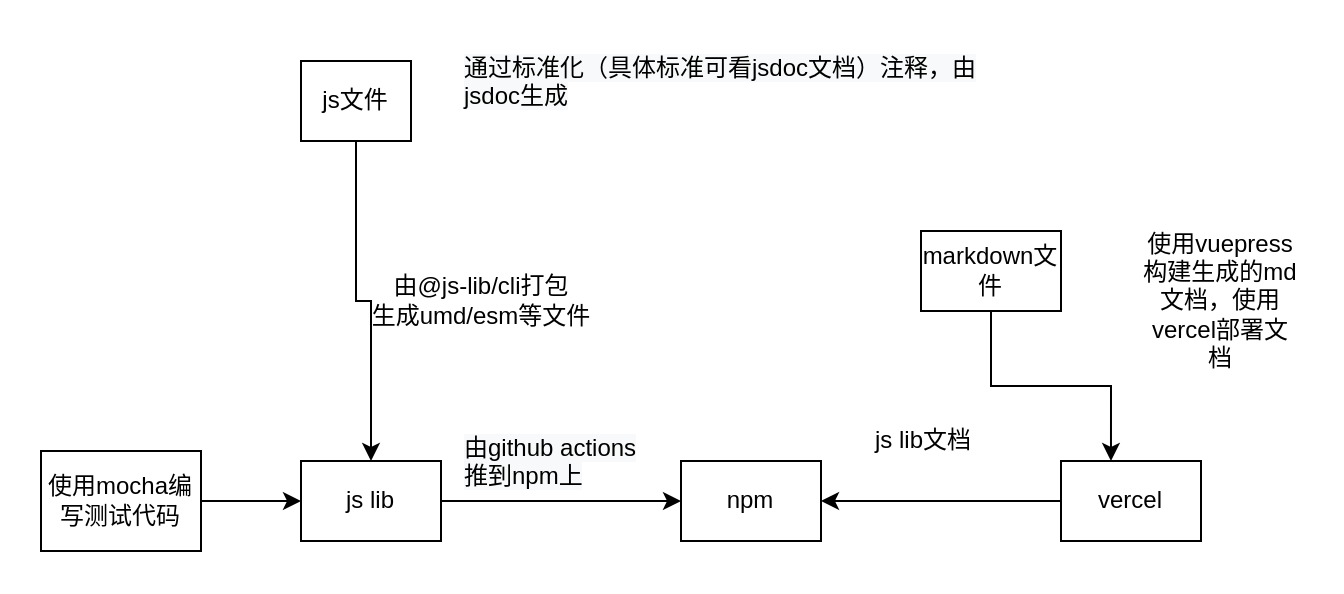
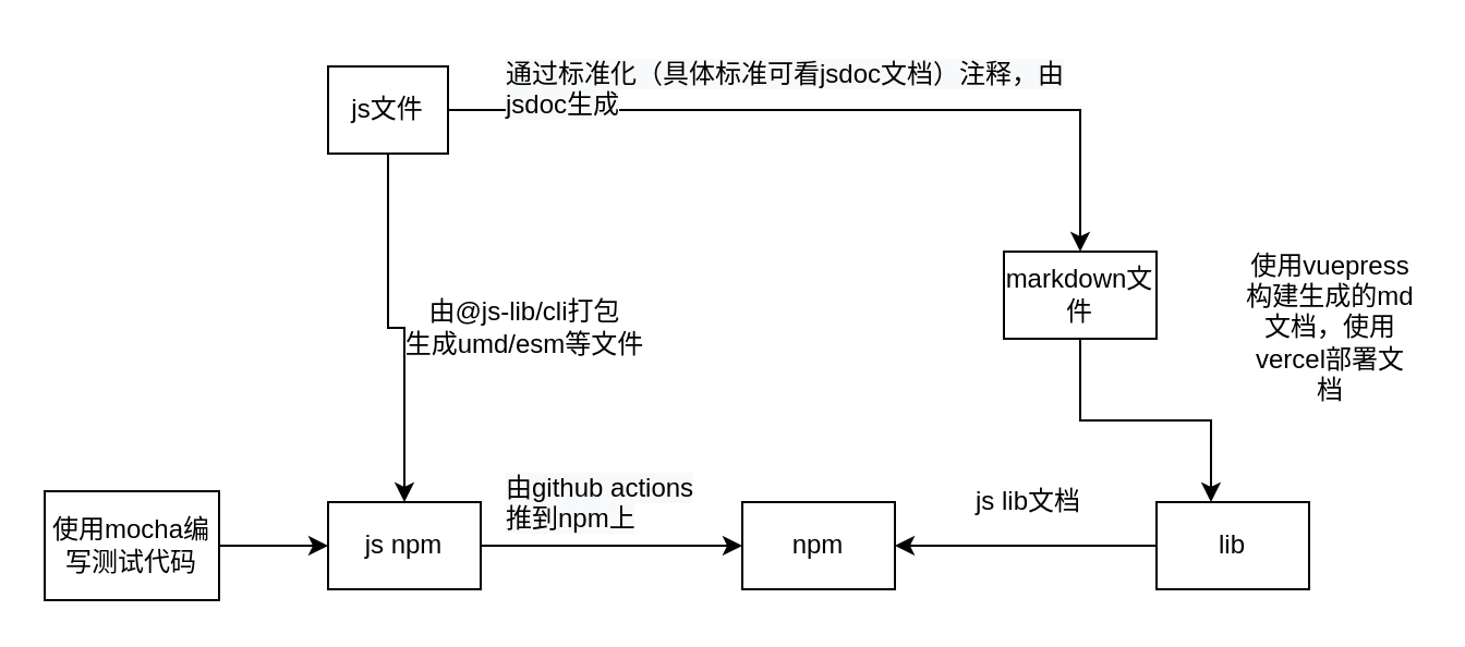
  <mxCell id="0" />
  <mxCell id="1" parent="0" />
  <mxCell id="2" value="npm" style="rounded=0;whiteSpace=wrap;html=1;" vertex="1" parent="1"><mxGeometry x="340" y="230" width="70" height="40" as="geometry" /></mxCell>
  <mxCell id="3" style="edgeStyle=orthogonalEdgeStyle;rounded=0;orthogonalLoop=1;jettySize=auto;html=1;exitX=0;exitY=0.5;exitDx=0;exitDy=0;entryX=1;entryY=0.5;entryDx=0;entryDy=0;" edge="1" parent="1" source="4" target="2"><mxGeometry relative="1" as="geometry" /></mxCell>
- <mxCell id="4" value="vercel" style="rounded=0;whiteSpace=wrap;html=1;" vertex="1" parent="1"><mxGeometry x="530" y="230" width="70" height="40" as="geometry" /></mxCell>
+ <mxCell id="4" value="lib" style="rounded=0;whiteSpace=wrap;html=1;" vertex="1" parent="1"><mxGeometry x="530" y="230" width="70" height="40" as="geometry" /></mxCell>
  <mxCell id="5" style="edgeStyle=orthogonalEdgeStyle;rounded=0;orthogonalLoop=1;jettySize=auto;html=1;exitX=0.5;exitY=1;exitDx=0;exitDy=0;" edge="1" parent="1" source="7" target="11"><mxGeometry relative="1" as="geometry"><mxPoint x="185" y="130" as="targetPoint" /></mxGeometry></mxCell>
+ <mxCell id="6" style="edgeStyle=orthogonalEdgeStyle;rounded=0;orthogonalLoop=1;jettySize=auto;html=1;exitX=1;exitY=0.5;exitDx=0;exitDy=0;" edge="1" parent="1" source="7" target="9"><mxGeometry relative="1" as="geometry" /></mxCell>
  <mxCell id="7" value="js文件" style="rounded=0;whiteSpace=wrap;html=1;" vertex="1" parent="1"><mxGeometry x="150" y="30" width="55" height="40" as="geometry" /></mxCell>
  <mxCell id="8" style="edgeStyle=orthogonalEdgeStyle;rounded=0;orthogonalLoop=1;jettySize=auto;html=1;exitX=0.5;exitY=1;exitDx=0;exitDy=0;entryX=0.357;entryY=0;entryDx=0;entryDy=0;entryPerimeter=0;" edge="1" parent="1" source="9" target="4"><mxGeometry relative="1" as="geometry" /></mxCell>
  <mxCell id="9" value="markdown文件" style="rounded=0;whiteSpace=wrap;html=1;" vertex="1" parent="1"><mxGeometry x="460" y="115" width="70" height="40" as="geometry" /></mxCell>
  <mxCell id="10" style="edgeStyle=orthogonalEdgeStyle;rounded=0;orthogonalLoop=1;jettySize=auto;html=1;exitX=1;exitY=0.5;exitDx=0;exitDy=0;entryX=0;entryY=0.5;entryDx=0;entryDy=0;" edge="1" parent="1" source="11" target="2"><mxGeometry relative="1" as="geometry" /></mxCell>
- <mxCell id="11" value="js lib" style="rounded=0;whiteSpace=wrap;html=1;" vertex="1" parent="1"><mxGeometry x="150" y="230" width="70" height="40" as="geometry" /></mxCell>
+ <mxCell id="11" value="js npm" style="rounded=0;whiteSpace=wrap;html=1;" vertex="1" parent="1"><mxGeometry x="150" y="230" width="70" height="40" as="geometry" /></mxCell>
  <mxCell id="12" value="&lt;span&gt;由@js-lib/cli&lt;/span&gt;打包&lt;br&gt;生成umd/esm等文件" style="text;html=1;align=center;verticalAlign=middle;resizable=0;points=[];autosize=1;strokeColor=none;" vertex="1" parent="1"><mxGeometry x="180" y="135" width="120" height="30" as="geometry" /></mxCell>
  <mxCell id="13" value="&lt;span style=&quot;color: rgb(0 , 0 , 0) ; font-family: &amp;#34;helvetica&amp;#34; ; font-size: 12px ; font-style: normal ; font-weight: 400 ; letter-spacing: normal ; text-align: center ; text-indent: 0px ; text-transform: none ; word-spacing: 0px ; background-color: rgb(248 , 249 , 250) ; display: inline ; float: none&quot;&gt;由github actions推到npm上&lt;/span&gt;" style="text;whiteSpace=wrap;html=1;" vertex="1" parent="1"><mxGeometry x="230" y="210" width="100" height="30" as="geometry" /></mxCell>
  <mxCell id="14" value="使用vuepress构建生成的md文档，使用vercel部署文档" style="text;html=1;strokeColor=none;fillColor=none;align=center;verticalAlign=middle;whiteSpace=wrap;rounded=0;" vertex="1" parent="1"><mxGeometry x="570" y="140" width="80" height="20" as="geometry" /></mxCell>
  <mxCell id="15" value="&lt;span style=&quot;color: rgb(0 , 0 , 0) ; font-family: &amp;#34;helvetica&amp;#34; ; font-size: 12px ; font-style: normal ; font-weight: 400 ; letter-spacing: normal ; text-align: center ; text-indent: 0px ; text-transform: none ; word-spacing: 0px ; background-color: rgb(248 , 249 , 250) ; display: inline ; float: none&quot;&gt;通过标准化（具体标准可看jsdoc文档&lt;/span&gt;&lt;span style=&quot;color: rgb(0 , 0 , 0) ; font-family: &amp;#34;helvetica&amp;#34; ; font-size: 12px ; font-style: normal ; font-weight: 400 ; letter-spacing: normal ; text-align: center ; text-indent: 0px ; text-transform: none ; word-spacing: 0px ; background-color: rgb(248 , 249 , 250) ; display: inline ; float: none&quot;&gt;）注释，由jsdoc生成&lt;/span&gt;" style="text;whiteSpace=wrap;html=1;" vertex="1" parent="1"><mxGeometry x="230" y="20" width="261" height="40" as="geometry" /></mxCell>
- <mxCell id="16" value="js lib文档" style="text;html=1;align=center;verticalAlign=middle;resizable=0;points=[];autosize=1;strokeColor=none;" vertex="1" parent="1"><mxGeometry x="431" y="210" width="60" height="20" as="geometry" /></mxCell>
+ <mxCell id="16" value="js lib文档" style="text;html=1;align=center;verticalAlign=middle;resizable=0;points=[];autosize=1;strokeColor=none;" vertex="1" parent="1"><mxGeometry x="441" y="220" width="60" height="20" as="geometry" /></mxCell>
  <mxCell id="17" style="edgeStyle=orthogonalEdgeStyle;rounded=0;orthogonalLoop=1;jettySize=auto;html=1;entryX=0;entryY=0.5;entryDx=0;entryDy=0;" edge="1" parent="1" source="18" target="11"><mxGeometry relative="1" as="geometry" /></mxCell>
  <mxCell id="18" value="使用mocha编写测试代码" style="rounded=0;whiteSpace=wrap;html=1;" vertex="1" parent="1"><mxGeometry x="20" y="225" width="80" height="50" as="geometry" /></mxCell>
